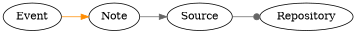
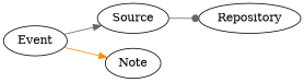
  digraph {
    rankdir=LR
    edge [arrowhead=normal color=gray40]
    n1 [label=Event]
    Source
    Note
    Repository
-   Note -> Source
+   n1 -> Source
    n1 -> Note [color=darkorange]
    Source -> Repository [arrowhead=dot]
  }
